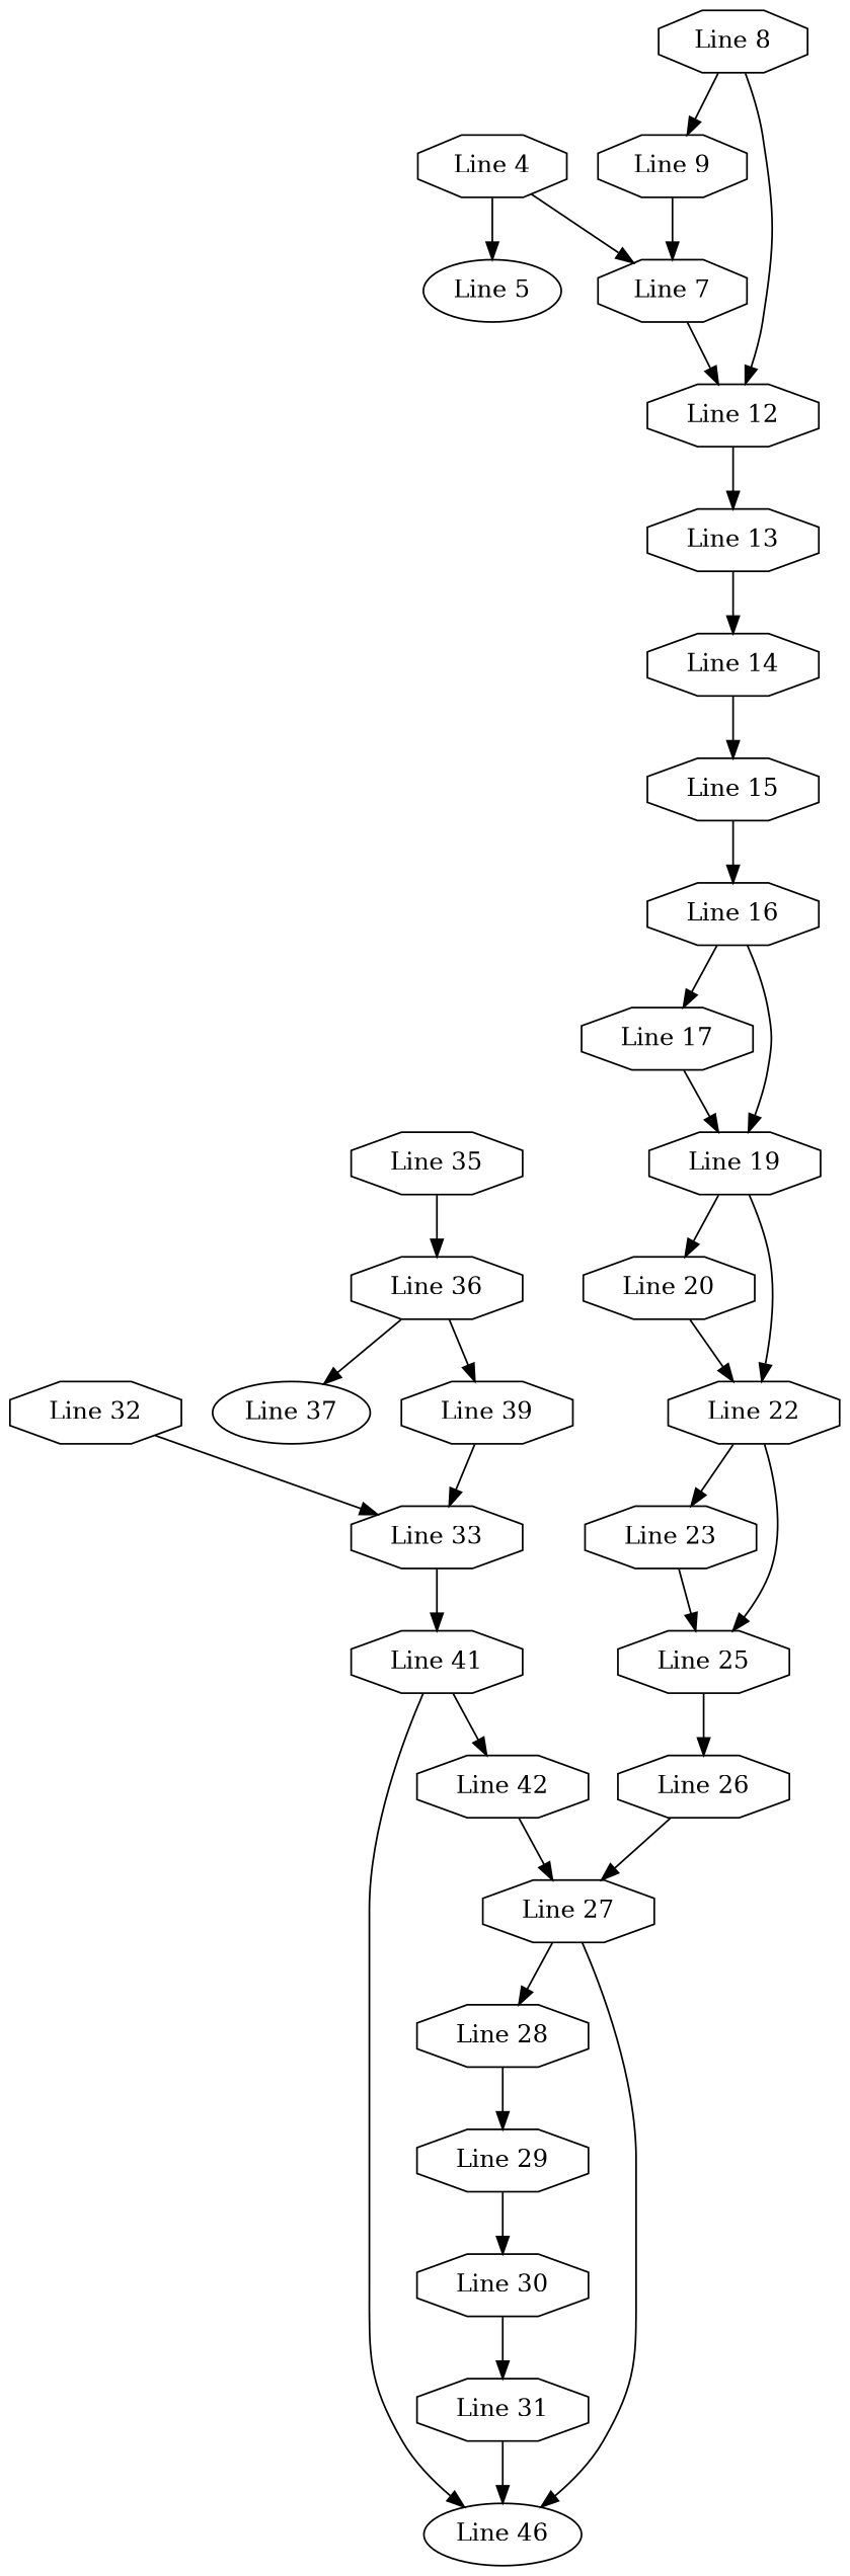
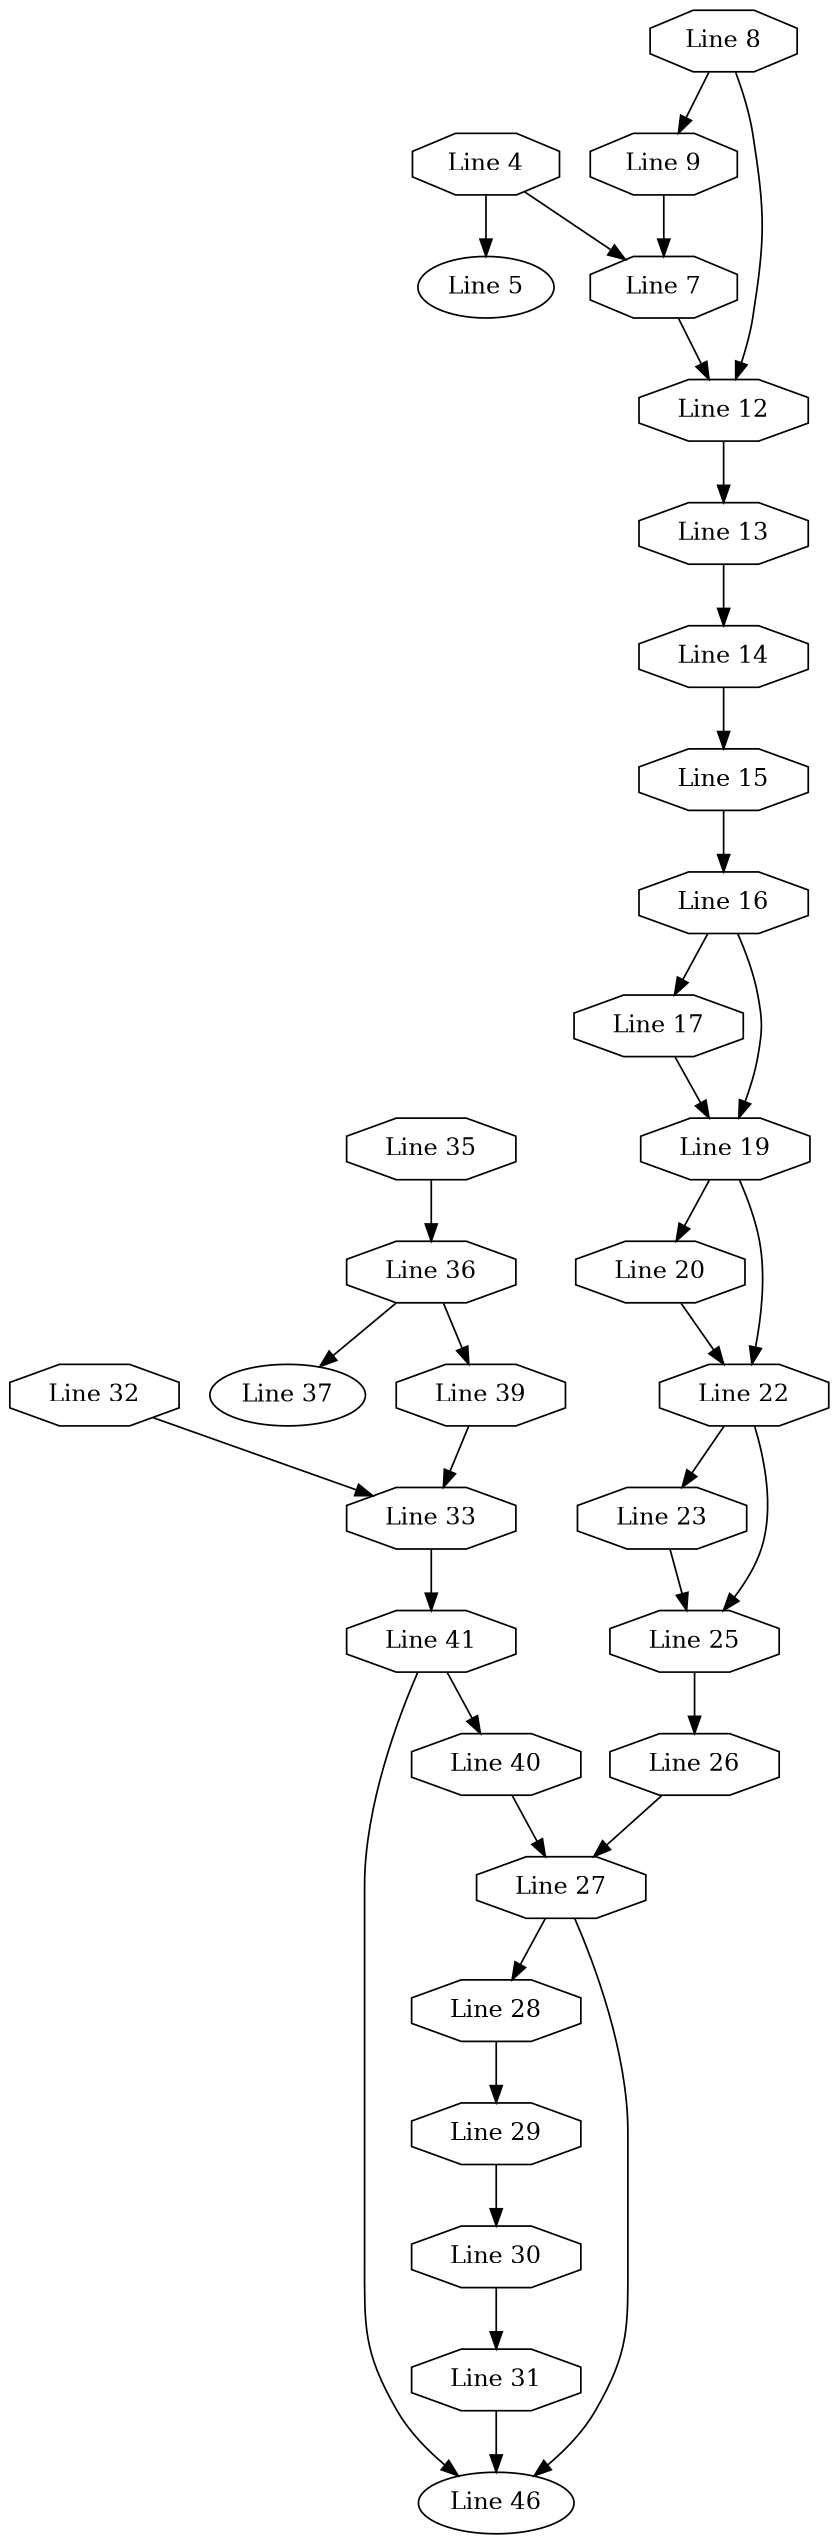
  strict digraph {
    node [color=black fillcolor=white shape=octagon style=filled]
    n1 [label="Line 12"]
    n2 [label="Line 13"]
    n3 [label="Line 14"]
    n4 [label="Line 15"]
    n5 [label="Line 16"]
    n6 [label="Line 17"]
    n7 [label="Line 19"]
    n8 [label="Line 20"]
    n9 [label="Line 22"]
    n10 [label="Line 23"]
    n11 [label="Line 25"]
    n12 [label="Line 26"]
    n13 [label="Line 27"]
    n14 [label="Line 28"]
    n15 [label="Line 46" shape=ellipse]
    n16 [label="Line 29"]
    n17 [label="Line 30"]
    n18 [label="Line 31"]
    n19 [label="Line 32"]
    n20 [label="Line 33"]
    n21 [label="Line 41"]
-   n22 [label="Line 42"]
+   n22 [label="Line 40"]
    n23 [label="Line 35"]
    n24 [label="Line 36"]
    n25 [label="Line 37" shape=ellipse]
    n26 [label="Line 39"]
    n27 [label="Line 4"]
    n28 [label="Line 5" shape=ellipse]
    n29 [label="Line 7"]
    n30 [label="Line 8"]
    n31 [label="Line 9"]
    n1 -> n2
    n2 -> n3
    n3 -> n4
    n4 -> n5
    n5 -> n6
    n5 -> n7
    n6 -> n7
    n7 -> n8
    n7 -> n9
    n8 -> n9
    n9 -> n10
    n9 -> n11
    n10 -> n11
    n11 -> n12
    n12 -> n13
    n13 -> n14
    n13 -> n15
    n14 -> n16
    n16 -> n17
    n17 -> n18
    n18 -> n15
    n19 -> n20
    n20 -> n21
    n21 -> n15
    n21 -> n22
    n22 -> n13
    n23 -> n24
    n24 -> n25
    n24 -> n26
    n26 -> n20
    n27 -> n28
    n27 -> n29
    n29 -> n1
    n30 -> n1
    n30 -> n31
    n31 -> n29
  }
